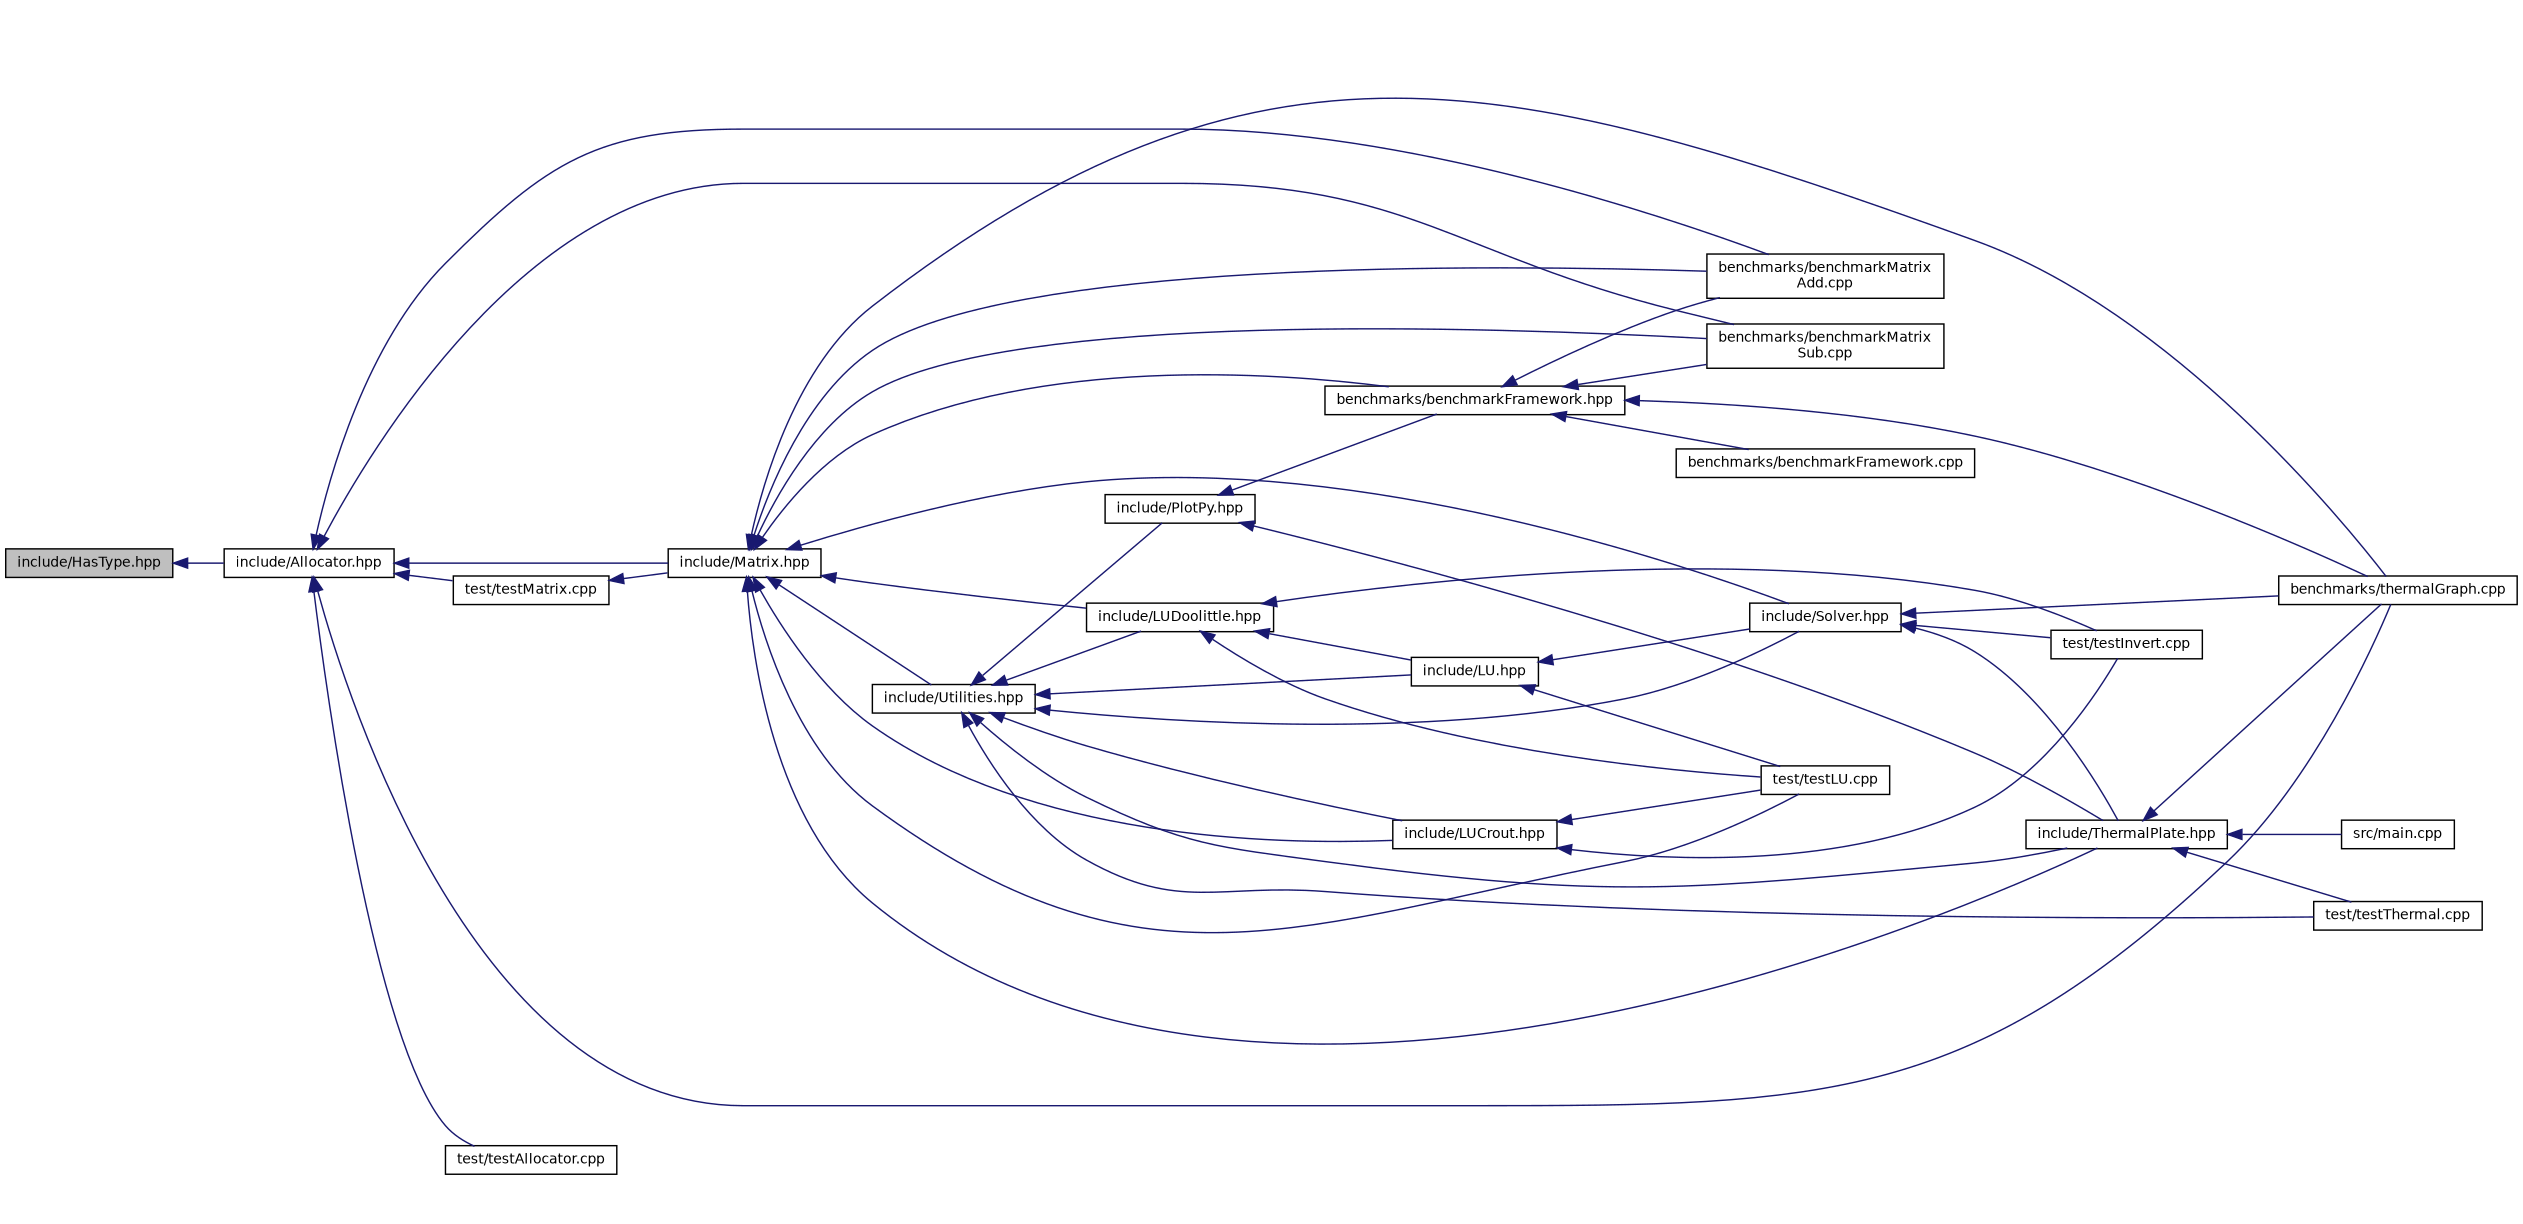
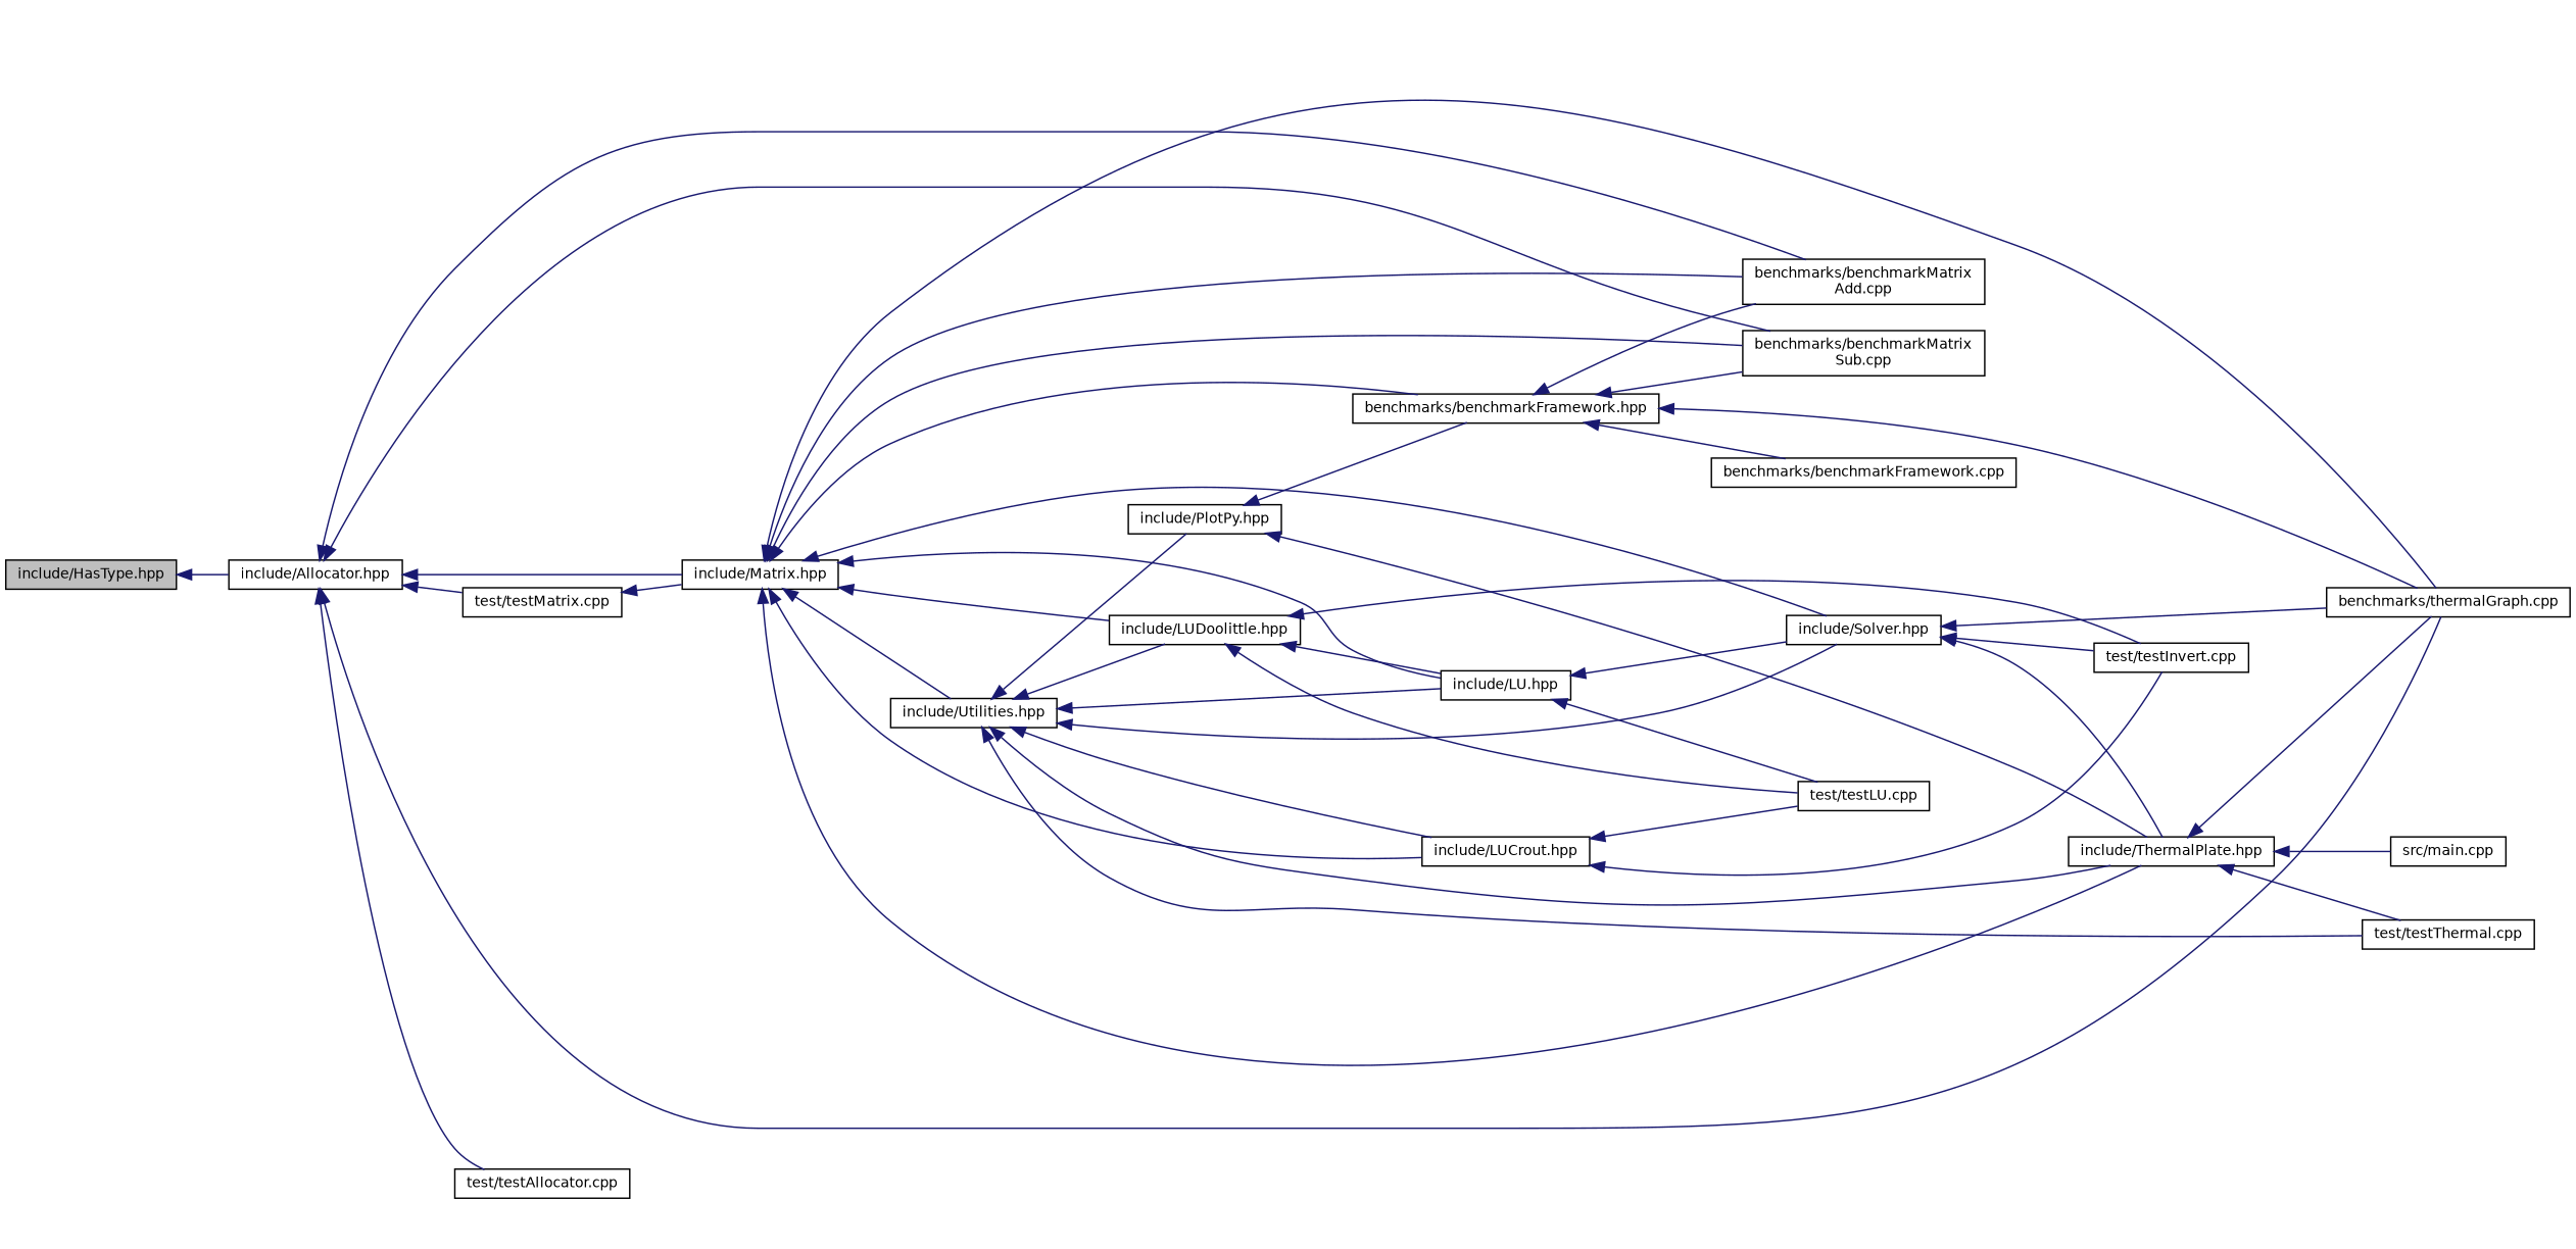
  digraph {
    rankdir=LR
    node [color=black fillcolor=white fontname=Helvetica fontsize=10 shape=record style=filled]
    edge [color=midnightblue dir=back fontname=Helvetica fontsize=10 labelfontname=Helvetica labelfontsize=10 style=solid]
    n1 [fillcolor=grey75 fontcolor=black height=0.2 label="include/HasType.hpp" width=0.4]
    n2 [height=0.2 label="include/Allocator.hpp" width=0.4]
    n3 [height=0.2 label="benchmarks/benchmarkMatrix\lAdd.cpp" width=0.4]
    n4 [height=0.2 label="benchmarks/benchmarkMatrix\lSub.cpp" width=0.4]
    n5 [height=0.2 label="benchmarks/thermalGraph.cpp" width=0.4]
    n6 [height=0.2 label="include/Matrix.hpp" width=0.4]
    n7 [height=0.2 label="test/testMatrix.cpp" width=0.4]
    n8 [height=0.2 label="test/testAllocator.cpp" width=0.4]
    n9 [height=0.2 label="benchmarks/benchmarkFramework.hpp" width=0.4]
    n10 [height=0.2 label="include/Utilities.hpp" width=0.4]
    n11 [height=0.2 label="include/LU.hpp" width=0.4]
    n12 [height=0.2 label="include/Solver.hpp" width=0.4]
    n13 [height=0.2 label="include/ThermalPlate.hpp" width=0.4]
    n14 [height=0.2 label="include/LUDoolittle.hpp" width=0.4]
    n15 [height=0.2 label="include/LUCrout.hpp" width=0.4]
    n16 [height=0.2 label="benchmarks/benchmarkFramework.cpp" width=0.4]
    n17 [height=0.2 label="test/testThermal.cpp" width=0.4]
    n18 [height=0.2 label="include/PlotPy.hpp" width=0.4]
    n19 [height=0.2 label="test/testLU.cpp" width=0.4]
    n20 [height=0.2 label="test/testInvert.cpp" width=0.4]
    n21 [height=0.2 label="src/main.cpp" width=0.4]
    n1 -> n2
    n2 -> n3
    n2 -> n4
    n2 -> n5
    n2 -> n6
    n2 -> n7
    n2 -> n8
    n6 -> n3
    n6 -> n4
    n6 -> n5
    n6 -> n9
    n6 -> n10
-   n6 -> n19
+   n6 -> n11
    n6 -> n12
    n6 -> n13
    n6 -> n14
    n6 -> n15
    n7 -> n6
    n9 -> n3
    n9 -> n4
    n9 -> n5
    n9 -> n16
    n10 -> n11
    n10 -> n12
    n10 -> n13
    n10 -> n14
    n10 -> n15
    n10 -> n17
    n10 -> n18
    n11 -> n12
    n11 -> n19
    n12 -> n5
    n12 -> n13
    n12 -> n20
    n13 -> n5
    n13 -> n17
    n13 -> n21
    n14 -> n11
    n14 -> n19
    n14 -> n20
    n15 -> n19
    n15 -> n20
    n18 -> n9
    n18 -> n13
  }
